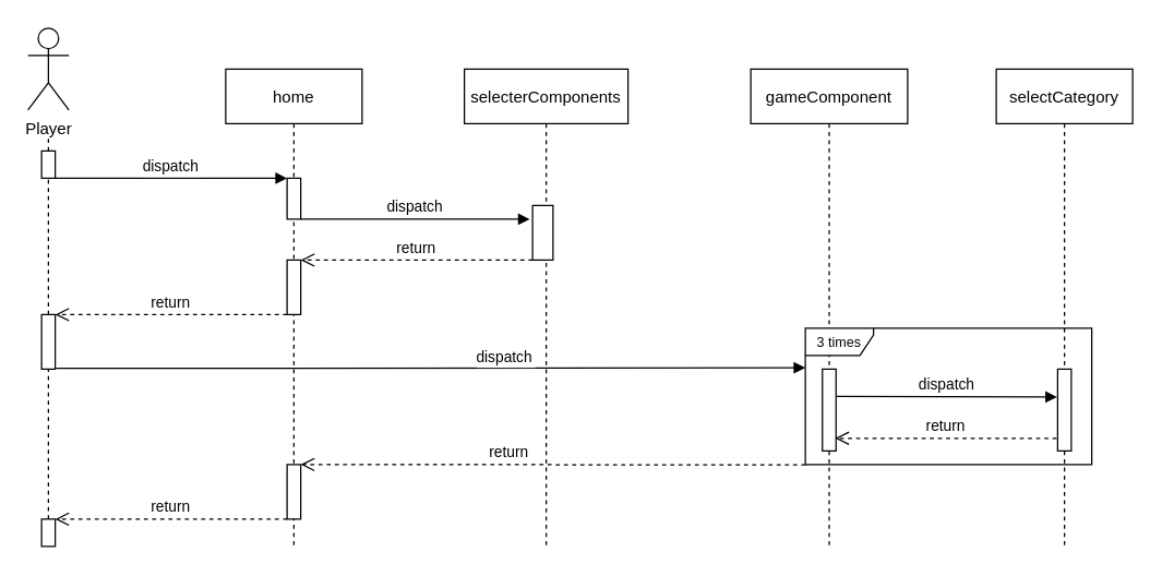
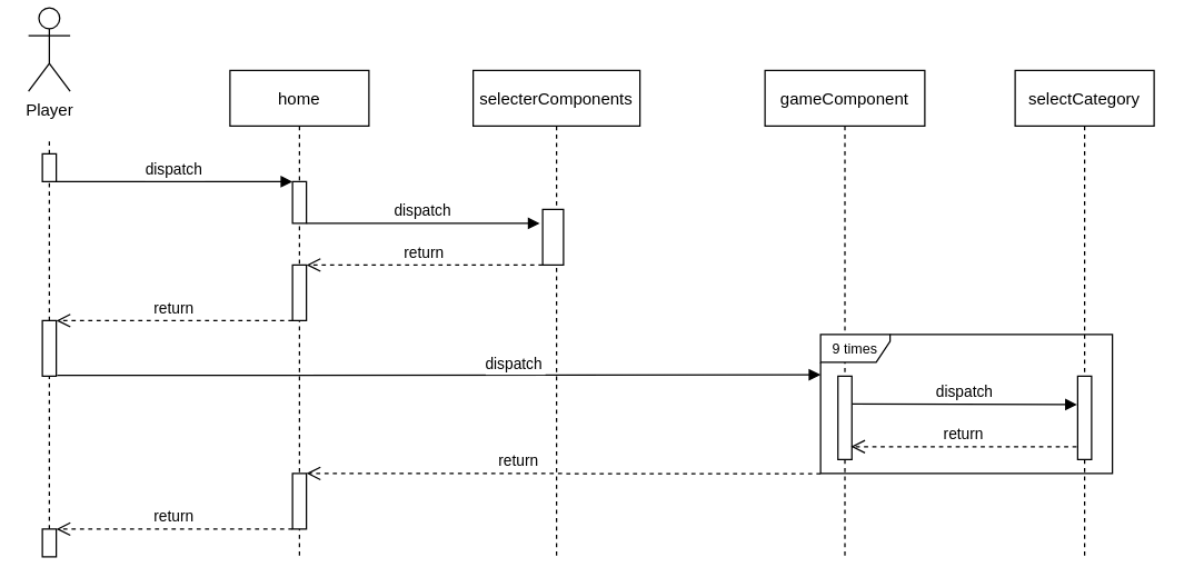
  <mxCell id="0" />
  <mxCell id="1" parent="0" />
  <mxCell id="2" value="home" style="shape=umlLifeline;perimeter=lifelinePerimeter;container=1;collapsible=0;recursiveResize=0;rounded=0;shadow=0;strokeWidth=1;" parent="1" vertex="1"><mxGeometry x="165" y="50" width="100" height="350" as="geometry" /></mxCell>
  <mxCell id="3" value="" style="points=[];perimeter=orthogonalPerimeter;rounded=0;shadow=0;strokeWidth=1;" parent="2" vertex="1"><mxGeometry x="45" y="80" width="10" height="30" as="geometry" /></mxCell>
  <mxCell id="4" value="" style="points=[];perimeter=orthogonalPerimeter;rounded=0;shadow=0;strokeWidth=1;" vertex="1" parent="2"><mxGeometry x="45" y="140" width="10" height="40" as="geometry" /></mxCell>
  <mxCell id="5" value="" style="points=[];perimeter=orthogonalPerimeter;rounded=0;shadow=0;strokeWidth=1;" vertex="1" parent="2"><mxGeometry x="45" y="290" width="10" height="40" as="geometry" /></mxCell>
  <mxCell id="6" value="dispatch" style="verticalAlign=bottom;endArrow=block;entryX=0;entryY=0;shadow=0;strokeWidth=1;" parent="1" source="19" target="3" edge="1"><mxGeometry relative="1" as="geometry"><mxPoint x="140" y="130" as="sourcePoint" /></mxGeometry></mxCell>
- <mxCell id="7" value="Player" style="shape=umlActor;verticalLabelPosition=bottom;verticalAlign=top;html=1;outlineConnect=0;" parent="1" vertex="1"><mxGeometry x="20" y="20" width="30" height="60" as="geometry" /></mxCell>
+ <mxCell id="7" value="Player" style="shape=umlActor;verticalLabelPosition=bottom;verticalAlign=top;html=1;outlineConnect=0;" parent="1" vertex="1"><mxGeometry x="20" y="5" width="30" height="60" as="geometry" /></mxCell>
  <mxCell id="8" value="gameComponent" style="shape=umlLifeline;perimeter=lifelinePerimeter;container=1;collapsible=0;recursiveResize=0;rounded=0;shadow=0;strokeWidth=1;" parent="1" vertex="1"><mxGeometry x="550" y="50" width="115" height="350" as="geometry" /></mxCell>
  <mxCell id="9" value="" style="points=[];perimeter=orthogonalPerimeter;rounded=0;shadow=0;strokeWidth=1;" parent="8" vertex="1"><mxGeometry x="52.5" y="220" width="10" height="60" as="geometry" /></mxCell>
  <mxCell id="10" value="" style="endArrow=none;dashed=1;html=1;rounded=0;startArrow=none;" parent="1" source="23" edge="1"><mxGeometry width="50" height="50" relative="1" as="geometry"><mxPoint x="35" y="320" as="sourcePoint" /><mxPoint x="35" y="100" as="targetPoint" /></mxGeometry></mxCell>
  <mxCell id="11" value="selectCategory" style="shape=umlLifeline;perimeter=lifelinePerimeter;container=1;collapsible=0;recursiveResize=0;rounded=0;shadow=0;strokeWidth=1;" parent="1" vertex="1"><mxGeometry x="730" y="50" width="100" height="350" as="geometry" /></mxCell>
  <mxCell id="12" value="" style="points=[];perimeter=orthogonalPerimeter;rounded=0;shadow=0;strokeWidth=1;" parent="11" vertex="1"><mxGeometry x="45" y="220" width="10" height="60" as="geometry" /></mxCell>
  <mxCell id="13" value="selecterComponents" style="shape=umlLifeline;perimeter=lifelinePerimeter;container=1;collapsible=0;recursiveResize=0;rounded=0;shadow=0;strokeWidth=1;" vertex="1" parent="1"><mxGeometry x="340" y="50" width="120" height="350" as="geometry" /></mxCell>
  <mxCell id="14" value="" style="points=[];perimeter=orthogonalPerimeter;rounded=0;shadow=0;strokeWidth=1;" vertex="1" parent="13"><mxGeometry x="50" y="100" width="15" height="40" as="geometry" /></mxCell>
  <mxCell id="15" value="dispatch" style="verticalAlign=bottom;endArrow=block;shadow=0;strokeWidth=1;entryX=-0.137;entryY=0.25;entryDx=0;entryDy=0;entryPerimeter=0;" edge="1" parent="1" target="14"><mxGeometry relative="1" as="geometry"><mxPoint x="220" y="160" as="sourcePoint" /><mxPoint x="400" y="160" as="targetPoint" /></mxGeometry></mxCell>
  <mxCell id="16" value="return" style="verticalAlign=bottom;endArrow=open;dashed=1;endSize=8;shadow=0;strokeWidth=1;" edge="1" parent="1"><mxGeometry relative="1" as="geometry"><mxPoint x="220" y="190" as="targetPoint" /><mxPoint x="390" y="190" as="sourcePoint" /><mxPoint as="offset" /></mxGeometry></mxCell>
  <mxCell id="17" value="dispatch" style="verticalAlign=bottom;endArrow=block;shadow=0;strokeWidth=1;exitX=1.062;exitY=0.987;exitDx=0;exitDy=0;exitPerimeter=0;" edge="1" parent="1" source="23"><mxGeometry x="0.199" y="-1" relative="1" as="geometry"><mxPoint x="220" y="220" as="sourcePoint" /><mxPoint x="590" y="269" as="targetPoint" /><mxPoint as="offset" /></mxGeometry></mxCell>
  <mxCell id="18" value="return" style="verticalAlign=bottom;endArrow=open;dashed=1;endSize=8;shadow=0;strokeWidth=1;exitX=-0.077;exitY=0.845;exitDx=0;exitDy=0;exitPerimeter=0;entryX=0.935;entryY=0.845;entryDx=0;entryDy=0;entryPerimeter=0;" edge="1" parent="1" source="12" target="9"><mxGeometry relative="1" as="geometry"><mxPoint x="610" y="270" as="targetPoint" /><mxPoint x="770" y="270" as="sourcePoint" /><mxPoint as="offset" /></mxGeometry></mxCell>
  <mxCell id="19" value="" style="points=[];perimeter=orthogonalPerimeter;rounded=0;shadow=0;strokeWidth=1;" parent="1" vertex="1"><mxGeometry x="30" y="110" width="10" height="20" as="geometry" /></mxCell>
  <mxCell id="20" value="return" style="verticalAlign=bottom;endArrow=open;dashed=1;endSize=8;shadow=0;strokeWidth=1;exitX=0;exitY=1.002;exitDx=0;exitDy=0;exitPerimeter=0;" edge="1" parent="1" source="25"><mxGeometry x="0.173" relative="1" as="geometry"><mxPoint x="220" y="340" as="targetPoint" /><mxPoint x="589.8" y="289.22" as="sourcePoint" /><mxPoint as="offset" /></mxGeometry></mxCell>
  <mxCell id="21" value="return" style="verticalAlign=bottom;endArrow=open;dashed=1;endSize=8;shadow=0;strokeWidth=1;" edge="1" parent="1"><mxGeometry relative="1" as="geometry"><mxPoint x="40" y="230" as="targetPoint" /><mxPoint x="210" y="230" as="sourcePoint" /><mxPoint as="offset" /></mxGeometry></mxCell>
  <mxCell id="22" value="" style="endArrow=none;dashed=1;html=1;rounded=0;startArrow=none;" edge="1" parent="1" source="28" target="23"><mxGeometry width="50" height="50" relative="1" as="geometry"><mxPoint x="35" y="400" as="sourcePoint" /><mxPoint x="35" y="100" as="targetPoint" /></mxGeometry></mxCell>
  <mxCell id="23" value="" style="points=[];perimeter=orthogonalPerimeter;rounded=0;shadow=0;strokeWidth=1;" vertex="1" parent="1"><mxGeometry x="30" y="230" width="10" height="40" as="geometry" /></mxCell>
  <mxCell id="24" value="dispatch" style="verticalAlign=bottom;endArrow=block;shadow=0;strokeWidth=1;entryX=-0.043;entryY=0.34;entryDx=0;entryDy=0;entryPerimeter=0;exitX=1.041;exitY=0.334;exitDx=0;exitDy=0;exitPerimeter=0;" edge="1" parent="1" source="9" target="12"><mxGeometry relative="1" as="geometry"><mxPoint x="610" y="290" as="sourcePoint" /><mxPoint x="780" y="250" as="targetPoint" /></mxGeometry></mxCell>
- <mxCell id="25" value="&lt;font style=&quot;font-size: 10px;&quot;&gt;3 times&lt;/font&gt;" style="shape=umlFrame;whiteSpace=wrap;html=1;width=50;height=20;" vertex="1" parent="1"><mxGeometry x="590" y="240" width="210" height="100" as="geometry" /></mxCell>
+ <mxCell id="25" value="&lt;font style=&quot;font-size: 10px;&quot;&gt;9 times&lt;/font&gt;" style="shape=umlFrame;whiteSpace=wrap;html=1;width=50;height=20;" vertex="1" parent="1"><mxGeometry x="590" y="240" width="210" height="100" as="geometry" /></mxCell>
  <mxCell id="26" value="return" style="verticalAlign=bottom;endArrow=open;dashed=1;endSize=8;shadow=0;strokeWidth=1;" edge="1" parent="1"><mxGeometry relative="1" as="geometry"><mxPoint x="40" y="380" as="targetPoint" /><mxPoint x="210" y="380" as="sourcePoint" /><mxPoint as="offset" /></mxGeometry></mxCell>
  <mxCell id="27" value="" style="endArrow=none;dashed=1;html=1;rounded=0;" edge="1" parent="1" target="28"><mxGeometry width="50" height="50" relative="1" as="geometry"><mxPoint x="35" y="400" as="sourcePoint" /><mxPoint x="35" y="270" as="targetPoint" /></mxGeometry></mxCell>
  <mxCell id="28" value="" style="points=[];perimeter=orthogonalPerimeter;rounded=0;shadow=0;strokeWidth=1;" vertex="1" parent="1"><mxGeometry x="30" y="380" width="10" height="20" as="geometry" /></mxCell>
